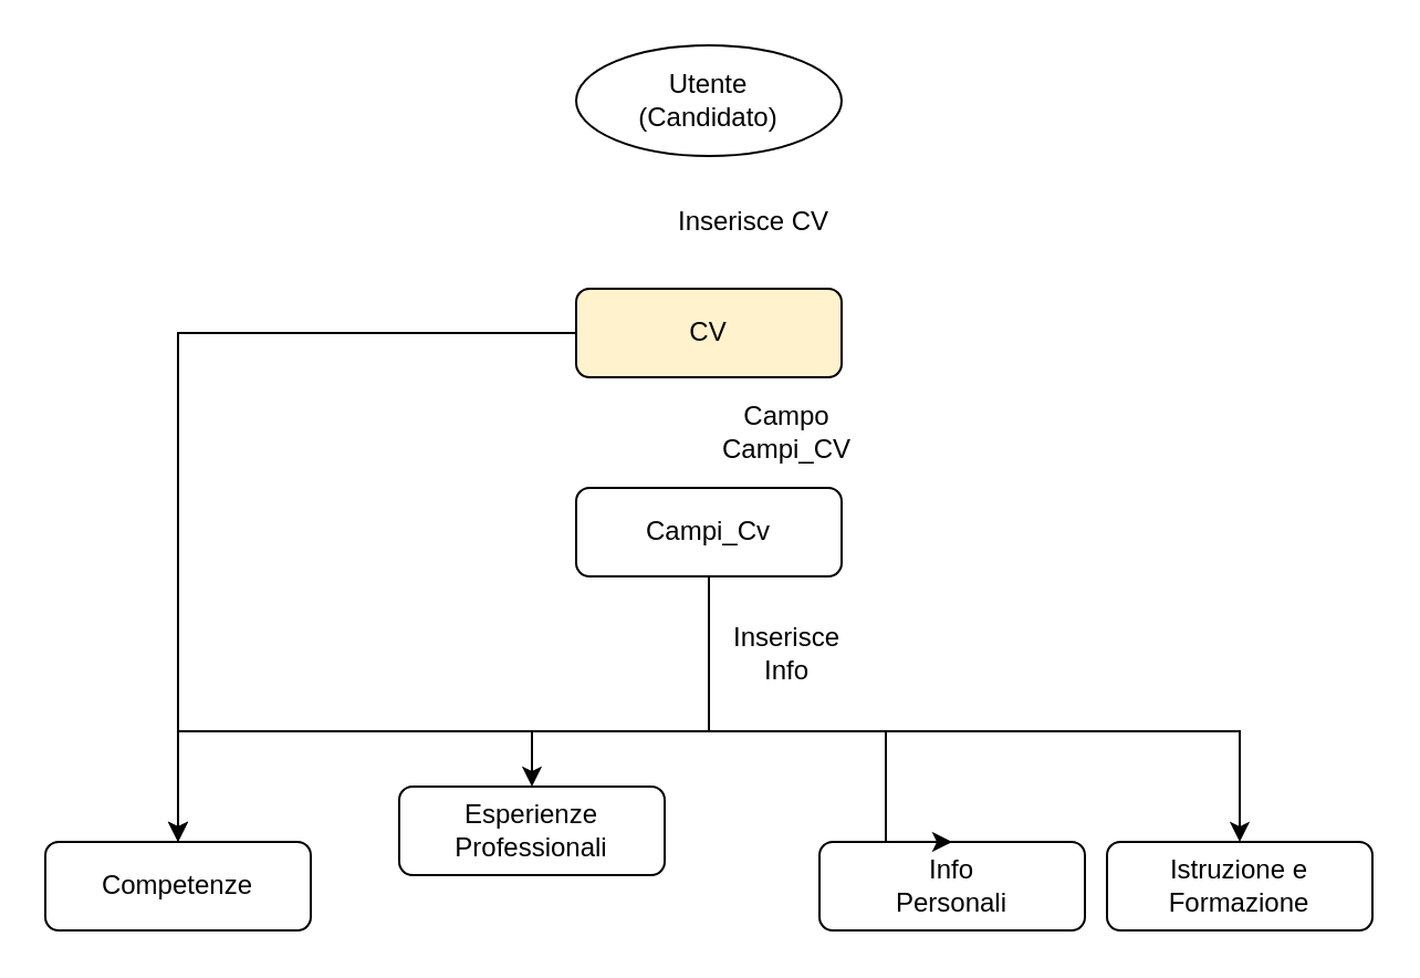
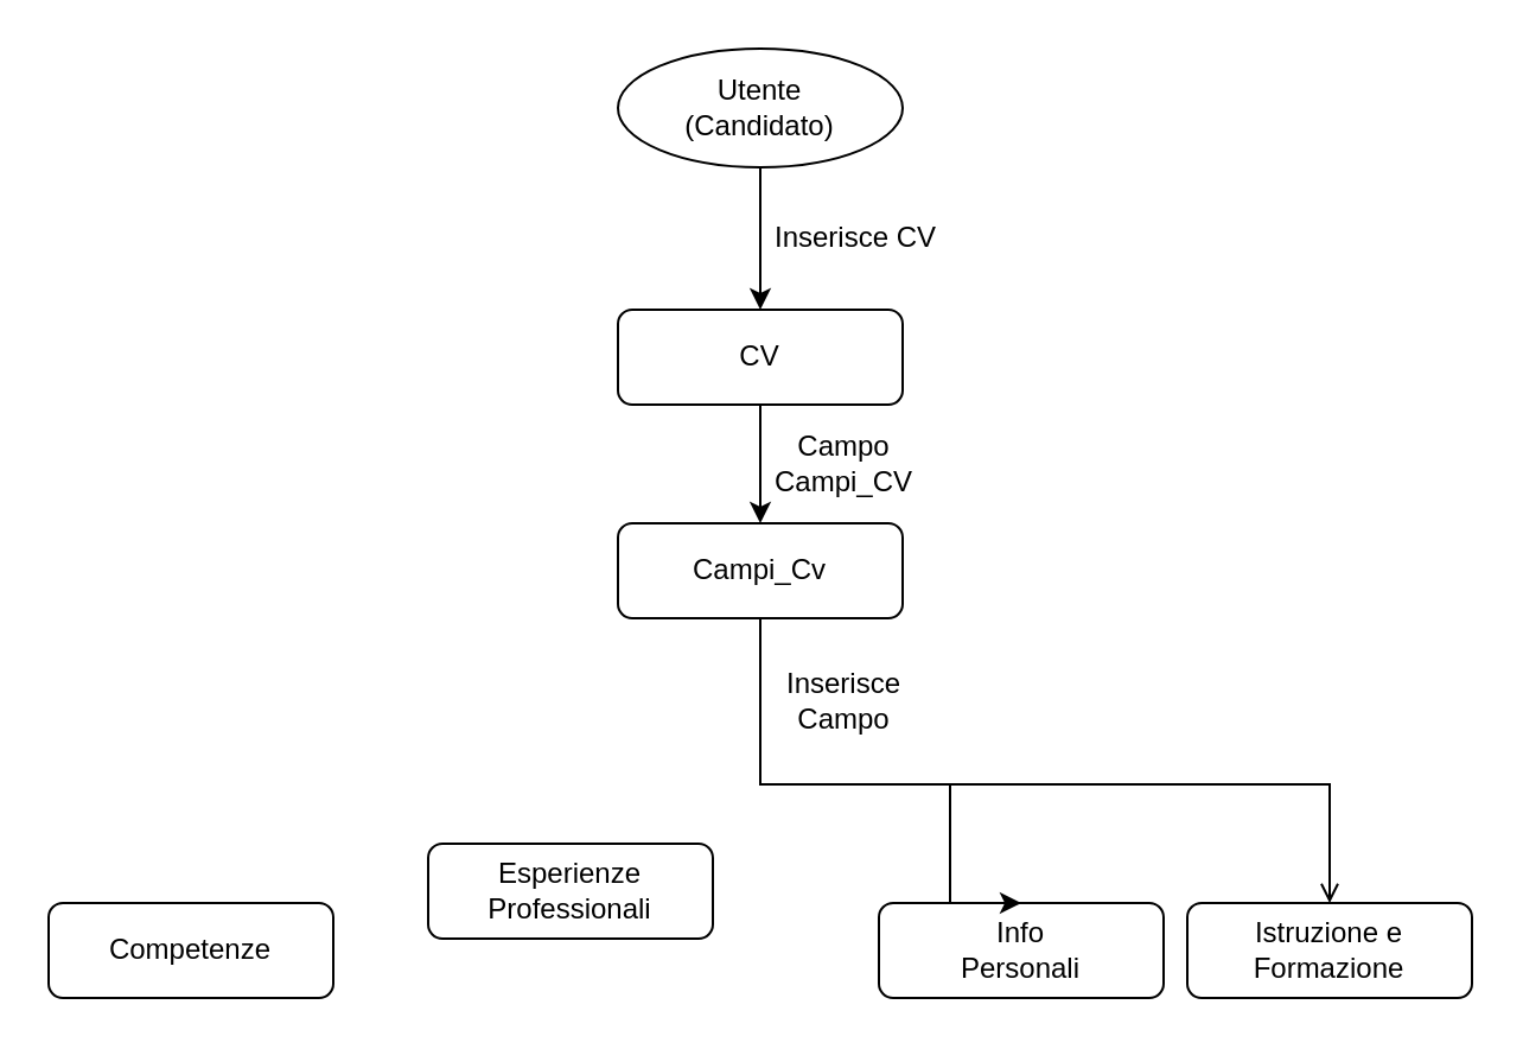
  <mxCell id="0" />
  <mxCell id="1" parent="0" />
+ <mxCell id="2" style="edgeStyle=orthogonalEdgeStyle;rounded=0;orthogonalLoop=1;jettySize=auto;html=1;entryX=0.5;entryY=0;entryDx=0;entryDy=0;" edge="1" parent="1" source="3" target="5"><mxGeometry relative="1" as="geometry" /></mxCell>
  <mxCell id="3" value="Utente&lt;br&gt;(Candidato)" style="ellipse;whiteSpace=wrap;html=1;" vertex="1" parent="1"><mxGeometry x="260" y="20" width="120" height="50" as="geometry" /></mxCell>
- <mxCell id="4" style="edgeStyle=orthogonalEdgeStyle;rounded=0;orthogonalLoop=1;jettySize=auto;html=1;" edge="1" parent="1" source="5" target="15"><mxGeometry relative="1" as="geometry" /></mxCell>
- <mxCell id="5" value="CV" style="rounded=1;whiteSpace=wrap;html=1;fillColor=#fff2cc;" vertex="1" parent="1"><mxGeometry x="260" y="130" width="120" height="40" as="geometry" /></mxCell>
- <mxCell id="6" value="Inserisce CV" style="text;html=1;align=center;verticalAlign=middle;resizable=0;points=[];autosize=1;" vertex="1" parent="1"><mxGeometry x="300" y="90" width="80" height="20" as="geometry" /></mxCell>
+ <mxCell id="4" style="edgeStyle=orthogonalEdgeStyle;rounded=0;orthogonalLoop=1;jettySize=auto;html=1;entryX=0.5;entryY=0;entryDx=0;entryDy=0;" edge="1" parent="1" source="5" target="13"><mxGeometry relative="1" as="geometry" /></mxCell>
+ <mxCell id="5" value="CV" style="rounded=1;whiteSpace=wrap;html=1;" vertex="1" parent="1"><mxGeometry x="260" y="130" width="120" height="40" as="geometry" /></mxCell>
+ <mxCell id="6" value="Inserisce CV" style="text;html=1;align=center;verticalAlign=middle;resizable=0;points=[];autosize=1;" vertex="1" parent="1"><mxGeometry x="320" y="90" width="80" height="20" as="geometry" /></mxCell>
  <mxCell id="7" value="Info&lt;br&gt;Personali" style="rounded=1;whiteSpace=wrap;html=1;" vertex="1" parent="1"><mxGeometry x="370" y="380" width="120" height="40" as="geometry" /></mxCell>
  <mxCell id="8" value="Esperienze Professionali" style="rounded=1;whiteSpace=wrap;html=1;" vertex="1" parent="1"><mxGeometry x="180" y="355" width="120" height="40" as="geometry" /></mxCell>
- <mxCell id="9" style="edgeStyle=orthogonalEdgeStyle;rounded=0;orthogonalLoop=1;jettySize=auto;html=1;" edge="1" parent="1" source="13" target="15"><mxGeometry relative="1" as="geometry"><Array as="points"><mxPoint x="320" y="330" /><mxPoint x="80" y="330" /></Array></mxGeometry></mxCell>
- <mxCell id="10" style="edgeStyle=orthogonalEdgeStyle;rounded=0;orthogonalLoop=1;jettySize=auto;html=1;entryX=0.5;entryY=0;entryDx=0;entryDy=0;" edge="1" parent="1" source="13" target="8"><mxGeometry relative="1" as="geometry"><Array as="points"><mxPoint x="320" y="330" /><mxPoint x="240" y="330" /></Array></mxGeometry></mxCell>
  <mxCell id="11" style="edgeStyle=orthogonalEdgeStyle;rounded=0;orthogonalLoop=1;jettySize=auto;html=1;entryX=0.5;entryY=0;entryDx=0;entryDy=0;" edge="1" parent="1" source="13" target="7"><mxGeometry relative="1" as="geometry"><Array as="points"><mxPoint x="320" y="330" /><mxPoint x="400" y="330" /></Array></mxGeometry></mxCell>
- <mxCell id="12" style="edgeStyle=orthogonalEdgeStyle;rounded=0;orthogonalLoop=1;jettySize=auto;html=1;" edge="1" parent="1" source="13" target="16"><mxGeometry relative="1" as="geometry"><Array as="points"><mxPoint x="320" y="330" /><mxPoint x="560" y="330" /></Array></mxGeometry></mxCell>
+ <mxCell id="12" style="edgeStyle=orthogonalEdgeStyle;rounded=0;orthogonalLoop=1;jettySize=auto;html=1;endArrow=open;" edge="1" parent="1" source="13" target="16"><mxGeometry relative="1" as="geometry"><Array as="points"><mxPoint x="320" y="330" /><mxPoint x="560" y="330" /></Array></mxGeometry></mxCell>
  <mxCell id="13" value="Campi_Cv" style="rounded=1;whiteSpace=wrap;html=1;" vertex="1" parent="1"><mxGeometry x="260" y="220" width="120" height="40" as="geometry" /></mxCell>
  <mxCell id="14" value="Campo&lt;br&gt;Campi_CV" style="text;html=1;align=center;verticalAlign=middle;resizable=0;points=[];autosize=1;" vertex="1" parent="1"><mxGeometry x="320" y="180" width="70" height="30" as="geometry" /></mxCell>
  <mxCell id="15" value="Competenze" style="rounded=1;whiteSpace=wrap;html=1;" vertex="1" parent="1"><mxGeometry x="20" y="380" width="120" height="40" as="geometry" /></mxCell>
  <mxCell id="16" value="Istruzione e Formazione" style="rounded=1;whiteSpace=wrap;html=1;" vertex="1" parent="1"><mxGeometry x="500" y="380" width="120" height="40" as="geometry" /></mxCell>
- <mxCell id="17" value="Inserisce&lt;br&gt;Info" style="text;html=1;align=center;verticalAlign=middle;resizable=0;points=[];autosize=1;" vertex="1" parent="1"><mxGeometry x="325" y="280" width="60" height="30" as="geometry" /></mxCell>
+ <mxCell id="17" value="Inserisce&lt;br&gt;Campo" style="text;html=1;align=center;verticalAlign=middle;resizable=0;points=[];autosize=1;" vertex="1" parent="1"><mxGeometry x="325" y="280" width="60" height="30" as="geometry" /></mxCell>
